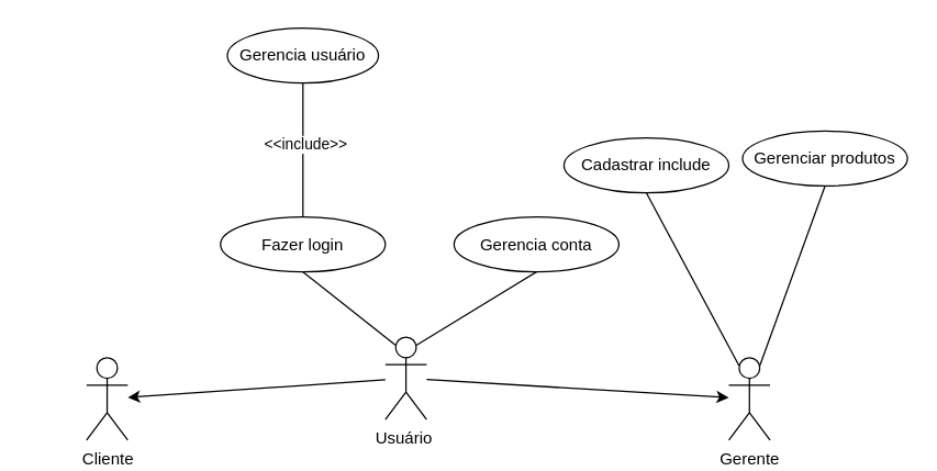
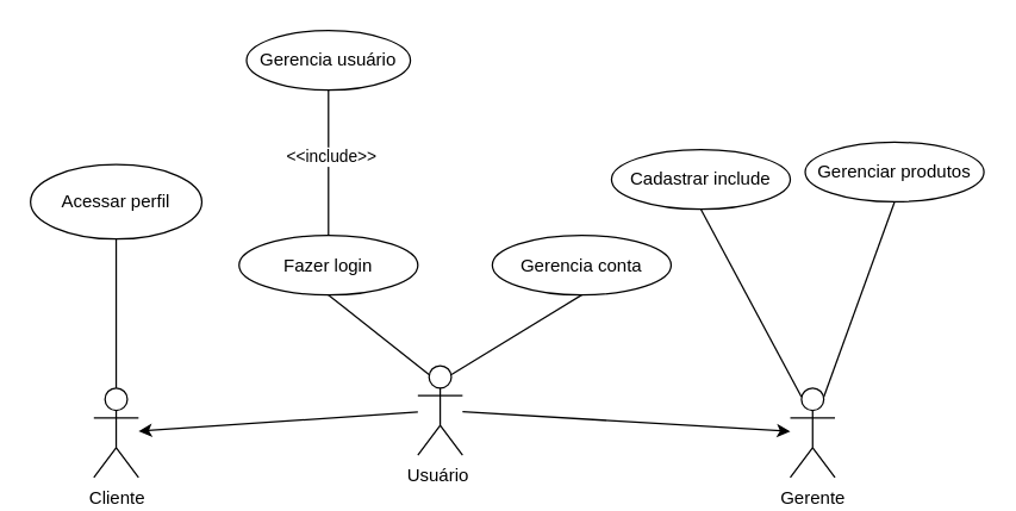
  <mxCell id="0" />
  <mxCell id="1" parent="0" />
  <mxCell id="2" value="Cliente" style="shape=umlActor;verticalLabelPosition=bottom;verticalAlign=top;html=1;outlineConnect=0;" vertex="1" parent="1"><mxGeometry x="62.5" y="260" width="30" height="60" as="geometry" /></mxCell>
+ <mxCell id="3" value="Acessar perfil" style="ellipse;whiteSpace=wrap;html=1;" vertex="1" parent="1"><mxGeometry x="20" y="110" width="115" height="50" as="geometry" /></mxCell>
+ <mxCell id="4" value="" style="endArrow=none;html=1;rounded=0;entryX=0.5;entryY=1;entryDx=0;entryDy=0;exitX=0.5;exitY=0;exitDx=0;exitDy=0;exitPerimeter=0;" edge="1" parent="1" source="2" target="3"><mxGeometry width="50" height="50" relative="1" as="geometry"><mxPoint x="32.5" y="230" as="sourcePoint" /><mxPoint x="82.5" y="180" as="targetPoint" /></mxGeometry></mxCell>
  <mxCell id="5" value="Usuário&amp;nbsp;" style="shape=umlActor;verticalLabelPosition=bottom;verticalAlign=top;html=1;outlineConnect=0;" vertex="1" parent="1"><mxGeometry x="280" y="245" width="30" height="60" as="geometry" /></mxCell>
  <mxCell id="6" value="" style="endArrow=classic;html=1;rounded=0;" edge="1" parent="1" source="5" target="2"><mxGeometry width="50" height="50" relative="1" as="geometry"><mxPoint x="220" y="350" as="sourcePoint" /><mxPoint x="270" y="300" as="targetPoint" /></mxGeometry></mxCell>
  <mxCell id="7" value="" style="endArrow=none;html=1;rounded=0;exitX=0.25;exitY=0.1;exitDx=0;exitDy=0;exitPerimeter=0;entryX=0.5;entryY=1;entryDx=0;entryDy=0;" edge="1" parent="1" source="5" target="9"><mxGeometry width="50" height="50" relative="1" as="geometry"><mxPoint x="250" y="230" as="sourcePoint" /><mxPoint x="230" y="170" as="targetPoint" /></mxGeometry></mxCell>
  <mxCell id="8" value="" style="endArrow=none;html=1;rounded=0;exitX=0.75;exitY=0.1;exitDx=0;exitDy=0;exitPerimeter=0;entryX=0.5;entryY=1;entryDx=0;entryDy=0;" edge="1" parent="1" source="5" target="13"><mxGeometry width="50" height="50" relative="1" as="geometry"><mxPoint x="319" y="280" as="sourcePoint" /><mxPoint x="470" y="75" as="targetPoint" /></mxGeometry></mxCell>
  <mxCell id="9" value="Fazer login" style="ellipse;whiteSpace=wrap;html=1;" vertex="1" parent="1"><mxGeometry x="160" y="157.5" width="120" height="40" as="geometry" /></mxCell>
  <mxCell id="10" value="" style="endArrow=none;html=1;rounded=0;exitX=0.5;exitY=0;exitDx=0;exitDy=0;entryX=0.5;entryY=1;entryDx=0;entryDy=0;" edge="1" parent="1" source="9" target="12"><mxGeometry width="50" height="50" relative="1" as="geometry"><mxPoint x="260" y="120" as="sourcePoint" /><mxPoint x="235" y="80" as="targetPoint" /></mxGeometry></mxCell>
  <mxCell id="11" value="&amp;lt;&amp;lt;include&amp;gt;&amp;gt;" style="edgeLabel;html=1;align=center;verticalAlign=middle;resizable=0;points=[];" vertex="1" connectable="0" parent="10"><mxGeometry x="0.094" y="-1" relative="1" as="geometry"><mxPoint as="offset" /></mxGeometry></mxCell>
  <mxCell id="12" value="Gerencia usuário" style="ellipse;whiteSpace=wrap;html=1;" vertex="1" parent="1"><mxGeometry x="165" y="20" width="110" height="40" as="geometry" /></mxCell>
  <mxCell id="13" value="Gerencia conta" style="ellipse;whiteSpace=wrap;html=1;" vertex="1" parent="1"><mxGeometry x="330" y="157.5" width="120" height="40" as="geometry" /></mxCell>
  <mxCell id="14" value="" style="endArrow=classic;html=1;rounded=0;" edge="1" parent="1" source="5" target="15"><mxGeometry width="50" height="50" relative="1" as="geometry"><mxPoint x="400" y="370" as="sourcePoint" /><mxPoint x="520" y="280" as="targetPoint" /></mxGeometry></mxCell>
  <mxCell id="15" value="Gerente" style="shape=umlActor;verticalLabelPosition=bottom;verticalAlign=top;html=1;outlineConnect=0;" vertex="1" parent="1"><mxGeometry x="530" y="260" width="30" height="60" as="geometry" /></mxCell>
  <mxCell id="16" value="" style="endArrow=none;html=1;rounded=0;exitX=0.75;exitY=0.1;exitDx=0;exitDy=0;exitPerimeter=0;entryX=0.5;entryY=1;entryDx=0;entryDy=0;" edge="1" target="17" parent="1" source="15"><mxGeometry width="50" height="50" relative="1" as="geometry"><mxPoint x="555.5" y="260" as="sourcePoint" /><mxPoint x="670" y="43" as="targetPoint" /></mxGeometry></mxCell>
  <mxCell id="17" value="Gerenciar produtos" style="ellipse;whiteSpace=wrap;html=1;" vertex="1" parent="1"><mxGeometry x="540" y="95" width="120" height="40" as="geometry" /></mxCell>
  <mxCell id="18" value="" style="endArrow=none;html=1;rounded=0;exitX=0.25;exitY=0.1;exitDx=0;exitDy=0;exitPerimeter=0;entryX=0.5;entryY=1;entryDx=0;entryDy=0;" edge="1" parent="1" source="15" target="19"><mxGeometry width="50" height="50" relative="1" as="geometry"><mxPoint x="510" y="150" as="sourcePoint" /><mxPoint x="470" y="130" as="targetPoint" /></mxGeometry></mxCell>
  <mxCell id="19" value="Cadastrar include" style="ellipse;whiteSpace=wrap;html=1;" vertex="1" parent="1"><mxGeometry x="410" y="100" width="120" height="40" as="geometry" /></mxCell>
